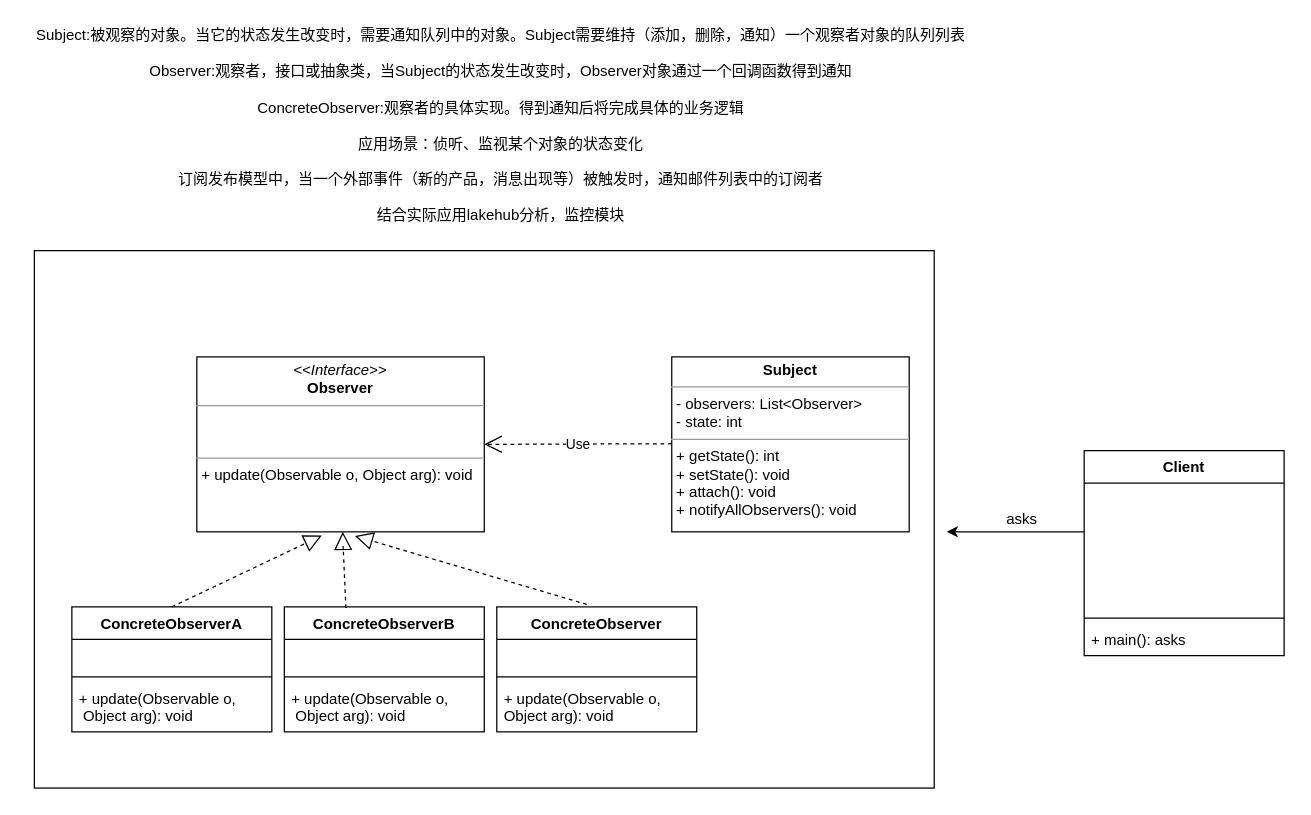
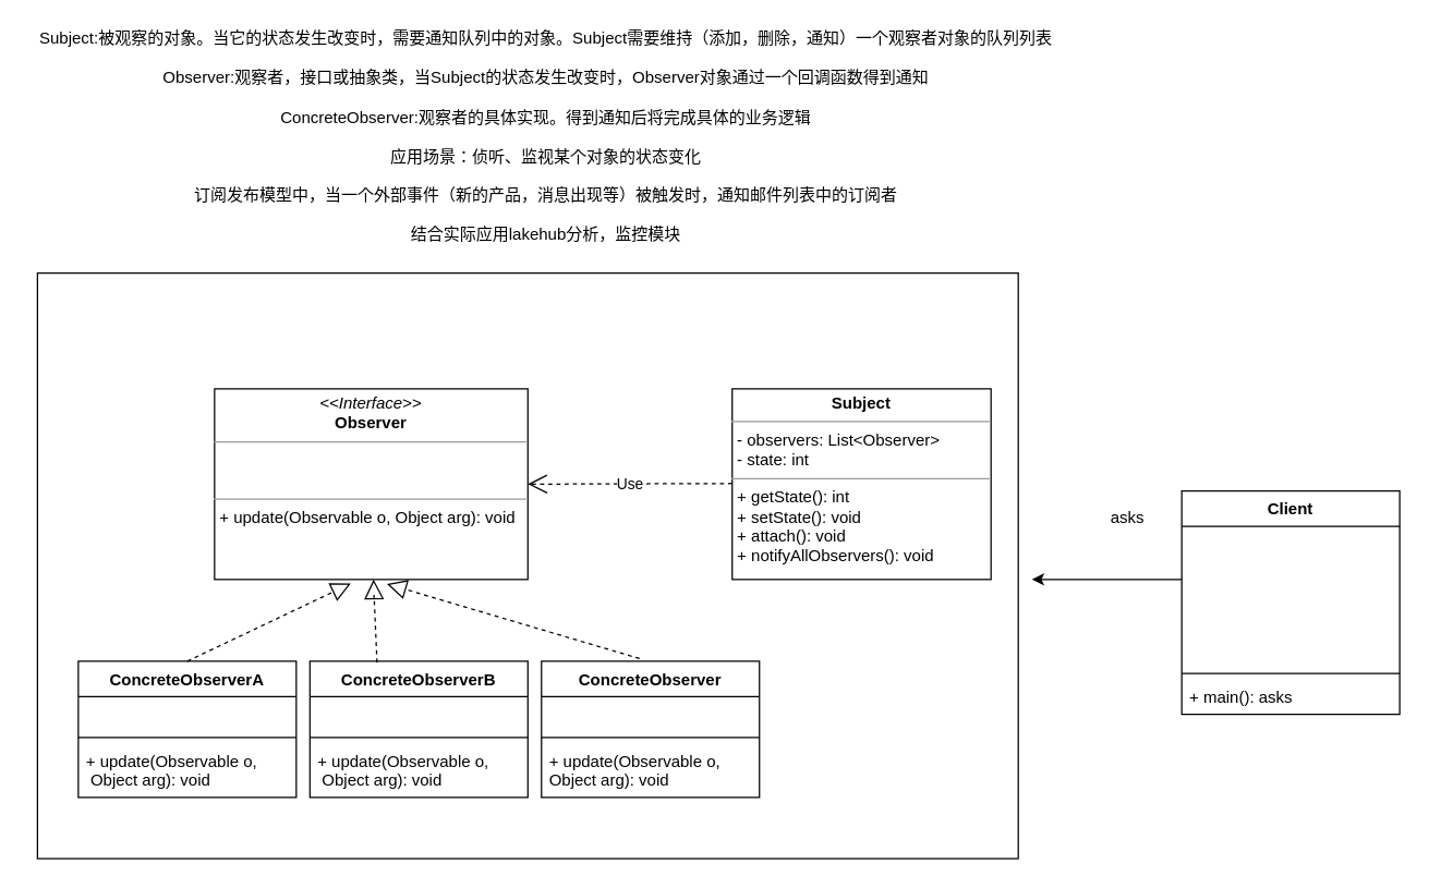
  <mxCell id="0" />
  <mxCell id="1" parent="0" />
  <mxCell id="2" value="&lt;p style=&quot;margin: 0px ; margin-top: 4px ; text-align: center&quot;&gt;&lt;b&gt;Subject&lt;/b&gt;&lt;/p&gt;&lt;hr size=&quot;1&quot;&gt;&lt;p style=&quot;margin: 0px ; margin-left: 4px&quot;&gt;- observers: List&amp;lt;Observer&amp;gt;&lt;br&gt;- state: int&lt;/p&gt;&lt;hr size=&quot;1&quot;&gt;&lt;p style=&quot;margin: 0px ; margin-left: 4px&quot;&gt;+ getState(): int&lt;br&gt;+ setState(): void&lt;/p&gt;&lt;p style=&quot;margin: 0px ; margin-left: 4px&quot;&gt;+ attach(): void&lt;/p&gt;&lt;p style=&quot;margin: 0px ; margin-left: 4px&quot;&gt;+ notifyAllObservers(): void&lt;/p&gt;" style="verticalAlign=top;align=left;overflow=fill;fontSize=12;fontFamily=Helvetica;html=1;" vertex="1" parent="1"><mxGeometry x="537" y="285" width="190" height="140" as="geometry" /></mxCell>
  <mxCell id="3" value="&lt;p style=&quot;margin: 0px ; margin-top: 4px ; text-align: center&quot;&gt;&lt;i&gt;&amp;lt;&amp;lt;Interface&amp;gt;&amp;gt;&lt;/i&gt;&lt;br&gt;&lt;b&gt;Observer&lt;/b&gt;&lt;/p&gt;&lt;hr size=&quot;1&quot;&gt;&lt;p style=&quot;margin: 0px ; margin-left: 4px&quot;&gt;&amp;nbsp;&lt;br&gt;&amp;nbsp;&amp;nbsp;&lt;/p&gt;&lt;hr size=&quot;1&quot;&gt;&lt;p style=&quot;margin: 0px ; margin-left: 4px&quot;&gt;+ update(Observable o, Object arg): void&lt;br&gt;&lt;/p&gt;" style="verticalAlign=top;align=left;overflow=fill;fontSize=12;fontFamily=Helvetica;html=1;" vertex="1" parent="1"><mxGeometry x="157" y="285" width="230" height="140" as="geometry" /></mxCell>
  <mxCell id="4" value="Use" style="endArrow=open;endSize=12;dashed=1;html=1;" edge="1" parent="1"><mxGeometry width="160" relative="1" as="geometry"><mxPoint x="537" y="354.5" as="sourcePoint" /><mxPoint x="387" y="355" as="targetPoint" /></mxGeometry></mxCell>
  <mxCell id="5" value="ConcreteObserverB" style="swimlane;fontStyle=1;align=center;verticalAlign=top;childLayout=stackLayout;horizontal=1;startSize=26;horizontalStack=0;resizeParent=1;resizeParentMax=0;resizeLast=0;collapsible=1;marginBottom=0;" vertex="1" parent="1"><mxGeometry x="227" y="485" width="160" height="100" as="geometry" /></mxCell>
  <mxCell id="6" value=" " style="text;strokeColor=none;fillColor=none;align=left;verticalAlign=top;spacingLeft=4;spacingRight=4;overflow=hidden;rotatable=0;points=[[0,0.5],[1,0.5]];portConstraint=eastwest;" vertex="1" parent="5"><mxGeometry y="26" width="160" height="26" as="geometry" /></mxCell>
  <mxCell id="7" value="" style="line;strokeWidth=1;fillColor=none;align=left;verticalAlign=middle;spacingTop=-1;spacingLeft=3;spacingRight=3;rotatable=0;labelPosition=right;points=[];portConstraint=eastwest;" vertex="1" parent="5"><mxGeometry y="52" width="160" height="8" as="geometry" /></mxCell>
  <mxCell id="8" value="+ update(Observable o,&#10; Object arg): void" style="text;strokeColor=none;fillColor=none;align=left;verticalAlign=top;spacingLeft=4;spacingRight=4;overflow=hidden;rotatable=0;points=[[0,0.5],[1,0.5]];portConstraint=eastwest;" vertex="1" parent="5"><mxGeometry y="60" width="160" height="40" as="geometry" /></mxCell>
  <mxCell id="9" value="ConcreteObserverA" style="swimlane;fontStyle=1;align=center;verticalAlign=top;childLayout=stackLayout;horizontal=1;startSize=26;horizontalStack=0;resizeParent=1;resizeParentMax=0;resizeLast=0;collapsible=1;marginBottom=0;" vertex="1" parent="1"><mxGeometry x="57" y="485" width="160" height="100" as="geometry" /></mxCell>
  <mxCell id="10" value=" " style="text;strokeColor=none;fillColor=none;align=left;verticalAlign=top;spacingLeft=4;spacingRight=4;overflow=hidden;rotatable=0;points=[[0,0.5],[1,0.5]];portConstraint=eastwest;" vertex="1" parent="9"><mxGeometry y="26" width="160" height="26" as="geometry" /></mxCell>
  <mxCell id="11" value="" style="line;strokeWidth=1;fillColor=none;align=left;verticalAlign=middle;spacingTop=-1;spacingLeft=3;spacingRight=3;rotatable=0;labelPosition=right;points=[];portConstraint=eastwest;" vertex="1" parent="9"><mxGeometry y="52" width="160" height="8" as="geometry" /></mxCell>
  <mxCell id="12" value="+ update(Observable o,&#10; Object arg): void" style="text;strokeColor=none;fillColor=none;align=left;verticalAlign=top;spacingLeft=4;spacingRight=4;overflow=hidden;rotatable=0;points=[[0,0.5],[1,0.5]];portConstraint=eastwest;" vertex="1" parent="9"><mxGeometry y="60" width="160" height="40" as="geometry" /></mxCell>
  <mxCell id="13" value="ConcreteObserver" style="swimlane;fontStyle=1;align=center;verticalAlign=top;childLayout=stackLayout;horizontal=1;startSize=26;horizontalStack=0;resizeParent=1;resizeParentMax=0;resizeLast=0;collapsible=1;marginBottom=0;" vertex="1" parent="1"><mxGeometry x="397" y="485" width="160" height="100" as="geometry" /></mxCell>
  <mxCell id="14" value=" " style="text;strokeColor=none;fillColor=none;align=left;verticalAlign=top;spacingLeft=4;spacingRight=4;overflow=hidden;rotatable=0;points=[[0,0.5],[1,0.5]];portConstraint=eastwest;" vertex="1" parent="13"><mxGeometry y="26" width="160" height="26" as="geometry" /></mxCell>
  <mxCell id="15" value="" style="line;strokeWidth=1;fillColor=none;align=left;verticalAlign=middle;spacingTop=-1;spacingLeft=3;spacingRight=3;rotatable=0;labelPosition=right;points=[];portConstraint=eastwest;" vertex="1" parent="13"><mxGeometry y="52" width="160" height="8" as="geometry" /></mxCell>
  <mxCell id="16" value="+ update(Observable o, &#10;Object arg): void" style="text;strokeColor=none;fillColor=none;align=left;verticalAlign=top;spacingLeft=4;spacingRight=4;overflow=hidden;rotatable=0;points=[[0,0.5],[1,0.5]];portConstraint=eastwest;" vertex="1" parent="13"><mxGeometry y="60" width="160" height="40" as="geometry" /></mxCell>
  <mxCell id="17" value="" style="endArrow=block;dashed=1;endFill=0;endSize=12;html=1;exitX=0.308;exitY=0.009;exitDx=0;exitDy=0;exitPerimeter=0;" edge="1" parent="1" source="5" target="3"><mxGeometry width="160" relative="1" as="geometry"><mxPoint x="327" y="615" as="sourcePoint" /><mxPoint x="307" y="695" as="targetPoint" /><Array as="points"><mxPoint x="274" y="435" /></Array></mxGeometry></mxCell>
  <mxCell id="18" value="" style="endArrow=block;dashed=1;endFill=0;endSize=12;html=1;exitX=0.5;exitY=0;exitDx=0;exitDy=0;entryX=0.435;entryY=1.023;entryDx=0;entryDy=0;entryPerimeter=0;" edge="1" parent="1" source="9" target="3"><mxGeometry width="160" relative="1" as="geometry"><mxPoint x="97" y="475" as="sourcePoint" /><mxPoint x="267" y="435" as="targetPoint" /><Array as="points"><mxPoint x="257" y="428" /></Array></mxGeometry></mxCell>
  <mxCell id="19" value="" style="endArrow=block;dashed=1;endFill=0;endSize=12;html=1;exitX=0.45;exitY=-0.019;exitDx=0;exitDy=0;entryX=0.55;entryY=1.023;entryDx=0;entryDy=0;entryPerimeter=0;exitPerimeter=0;" edge="1" parent="1" source="13" target="3"><mxGeometry width="160" relative="1" as="geometry"><mxPoint x="447" y="485" as="sourcePoint" /><mxPoint x="587" y="425" as="targetPoint" /></mxGeometry></mxCell>
  <mxCell id="20" value="" style="rounded=0;whiteSpace=wrap;html=1;fillColor=none;" vertex="1" parent="1"><mxGeometry x="27" y="200" width="720" height="430" as="geometry" /></mxCell>
  <mxCell id="21" value="Client" style="swimlane;fontStyle=1;align=center;verticalAlign=top;childLayout=stackLayout;horizontal=1;startSize=26;horizontalStack=0;resizeParent=1;resizeParentMax=0;resizeLast=0;collapsible=1;marginBottom=0;fillColor=none;" vertex="1" parent="1"><mxGeometry x="867" y="360" width="160" height="164" as="geometry" /></mxCell>
  <mxCell id="22" value=" " style="text;strokeColor=none;fillColor=none;align=left;verticalAlign=top;spacingLeft=4;spacingRight=4;overflow=hidden;rotatable=0;points=[[0,0.5],[1,0.5]];portConstraint=eastwest;" vertex="1" parent="21"><mxGeometry y="26" width="160" height="26" as="geometry" /></mxCell>
  <mxCell id="23" value=" " style="text;strokeColor=none;fillColor=none;align=left;verticalAlign=top;spacingLeft=4;spacingRight=4;overflow=hidden;rotatable=0;points=[[0,0.5],[1,0.5]];portConstraint=eastwest;" vertex="1" parent="21"><mxGeometry y="52" width="160" height="26" as="geometry" /></mxCell>
  <mxCell id="24" value=" " style="text;strokeColor=none;fillColor=none;align=left;verticalAlign=top;spacingLeft=4;spacingRight=4;overflow=hidden;rotatable=0;points=[[0,0.5],[1,0.5]];portConstraint=eastwest;" vertex="1" parent="21"><mxGeometry y="78" width="160" height="26" as="geometry" /></mxCell>
  <mxCell id="25" value=" " style="text;strokeColor=none;fillColor=none;align=left;verticalAlign=top;spacingLeft=4;spacingRight=4;overflow=hidden;rotatable=0;points=[[0,0.5],[1,0.5]];portConstraint=eastwest;" vertex="1" parent="21"><mxGeometry y="104" width="160" height="26" as="geometry" /></mxCell>
  <mxCell id="26" value="" style="line;strokeWidth=1;fillColor=none;align=left;verticalAlign=middle;spacingTop=-1;spacingLeft=3;spacingRight=3;rotatable=0;labelPosition=right;points=[];portConstraint=eastwest;" vertex="1" parent="21"><mxGeometry y="130" width="160" height="8" as="geometry" /></mxCell>
  <mxCell id="27" value="+ main(): asks" style="text;strokeColor=none;fillColor=none;align=left;verticalAlign=top;spacingLeft=4;spacingRight=4;overflow=hidden;rotatable=0;points=[[0,0.5],[1,0.5]];portConstraint=eastwest;" vertex="1" parent="21"><mxGeometry y="138" width="160" height="26" as="geometry" /></mxCell>
  <mxCell id="28" style="edgeStyle=orthogonalEdgeStyle;rounded=0;orthogonalLoop=1;jettySize=auto;html=1;" edge="1" parent="1" source="23"><mxGeometry relative="1" as="geometry"><mxPoint x="757" y="425" as="targetPoint" /></mxGeometry></mxCell>
- <mxCell id="29" value="asks" style="text;html=1;align=center;verticalAlign=middle;resizable=0;points=[];autosize=1;strokeColor=none;" vertex="1" parent="1"><mxGeometry x="797" y="405" width="40" height="20" as="geometry" /></mxCell>
+ <mxCell id="29" value="asks" style="text;html=1;align=center;verticalAlign=middle;resizable=0;points=[];autosize=1;strokeColor=none;" vertex="1" parent="1"><mxGeometry x="807" y="370" width="40" height="20" as="geometry" /></mxCell>
  <mxCell id="30" value="Subject:被观察的对象。当它的状态发生改变时，需要通知队列中的对象。Subject需要维持（添加，删除，通知）一个观察者对象的队列列表&lt;br&gt;&lt;br&gt;Observer:观察者，接口或抽象类，当Subject的状态发生改变时，Observer对象通过一个回调函数得到通知&lt;br&gt;&lt;br&gt;ConcreteObserver:观察者的具体实现。得到通知后将完成具体的业务逻辑&lt;br&gt;&lt;br&gt;应用场景：侦听、监视某个对象的状态变化&lt;br&gt;&lt;br&gt;订阅发布模型中，当一个外部事件（新的产品，消息出现等）被触发时，通知邮件列表中的订阅者&lt;br&gt;&lt;br&gt;结合实际应用lakehub分析，监控模块" style="text;html=1;align=center;verticalAlign=middle;resizable=0;points=[];autosize=1;strokeColor=none;" vertex="1" parent="1"><mxGeometry x="20" y="20" width="760" height="160" as="geometry" /></mxCell>
